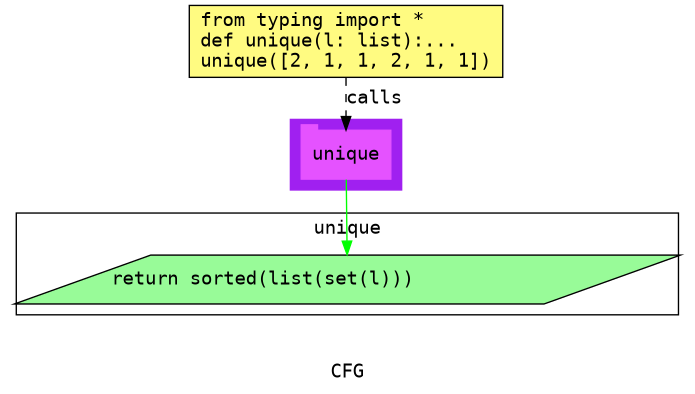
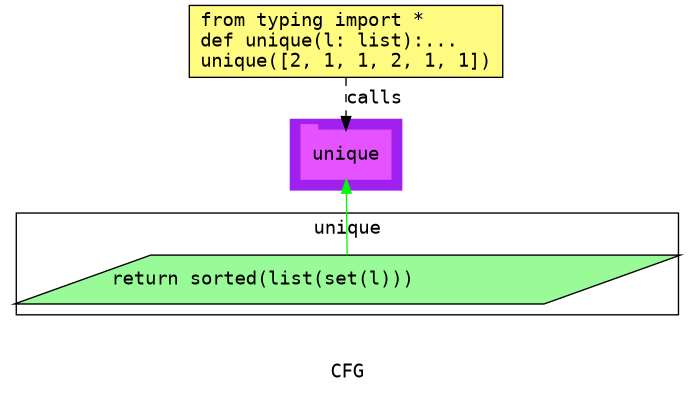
  digraph {
    compound=True
    fontname="DejaVu Sans Mono"
    label=CFG
    pack=False
    rankdir=TB
    ranksep=0.02
    node [fontname="DejaVu Sans Mono" style="filled,solid"]
    edge [fontname="DejaVu Sans Mono"]
    n1 [color="#E552FF" height=0.5 label=unique linenum="[7]" shape=tab style=filled width=0.91667]
    n2 [fillcolor="#98fb98" height=0.5 label="return sorted(list(set(l)))\l" linenum="[5]" shape=parallelogram width=6.3265]
    n3 [fillcolor="#FFFB81" height=0.73611 label="from typing import *\ldef unique(l: list):...\lunique([2, 1, 1, 2, 1, 1])\l" linenum="[1]" shape=rectangle width=3.2083]
    subgraph cluster_1 {
      color=purple
      compound=true
      label=""
      shape=tab
      style=filled
      n1
    }
    subgraph cluster_2 {
      label=unique
      n2
    }
-   n1 -> n2 [color=green]
+   n2 -> n1 [color=green]
    n3 -> n1 [label=calls style=dashed]
  }
